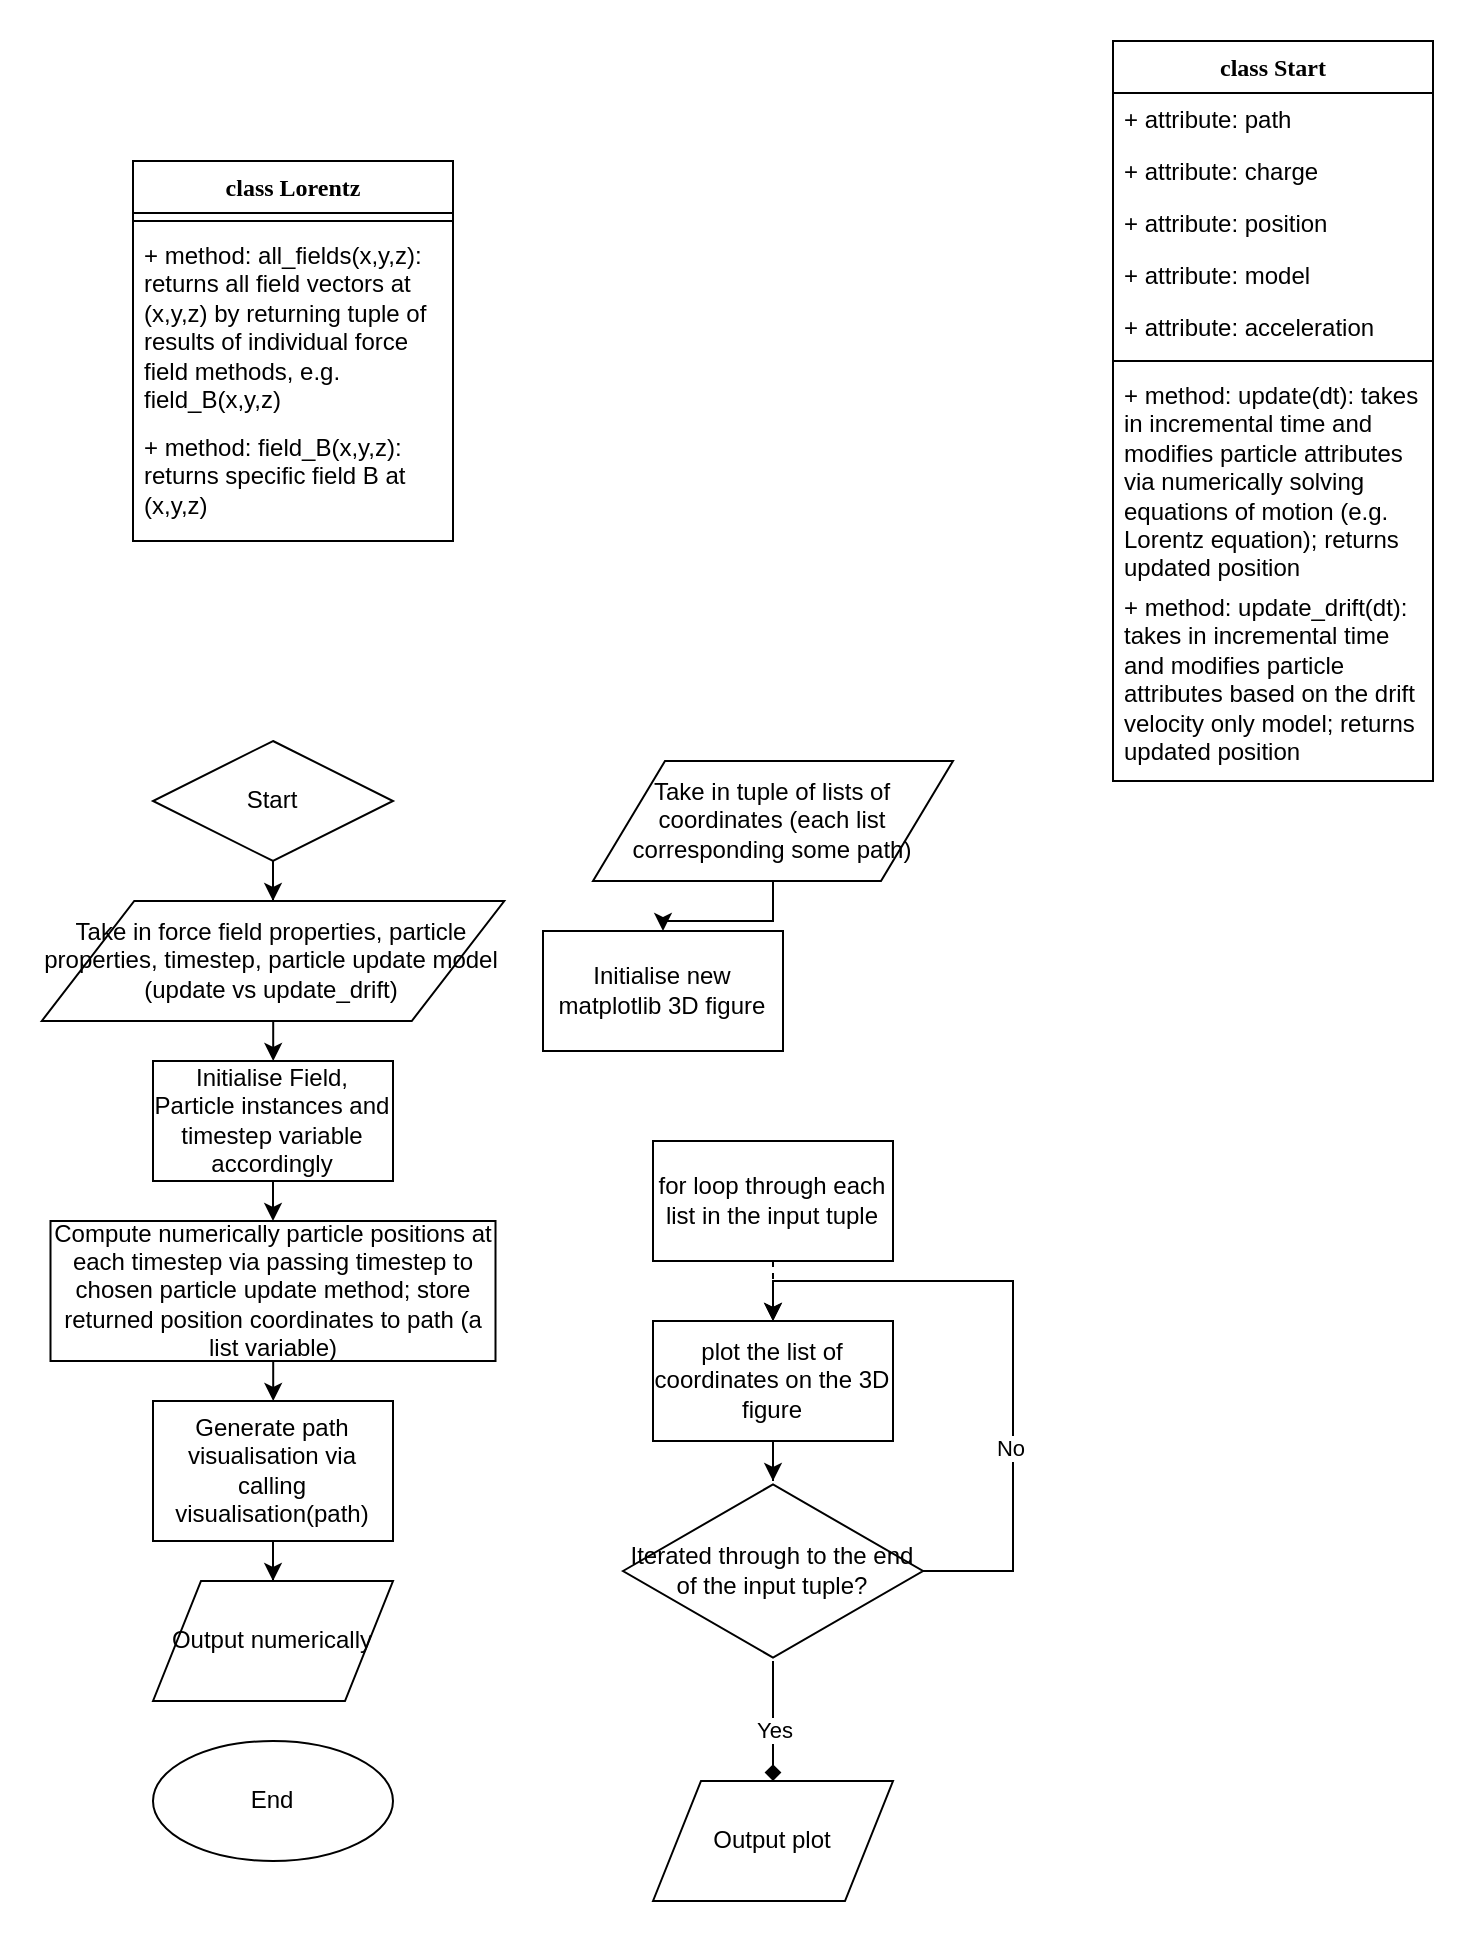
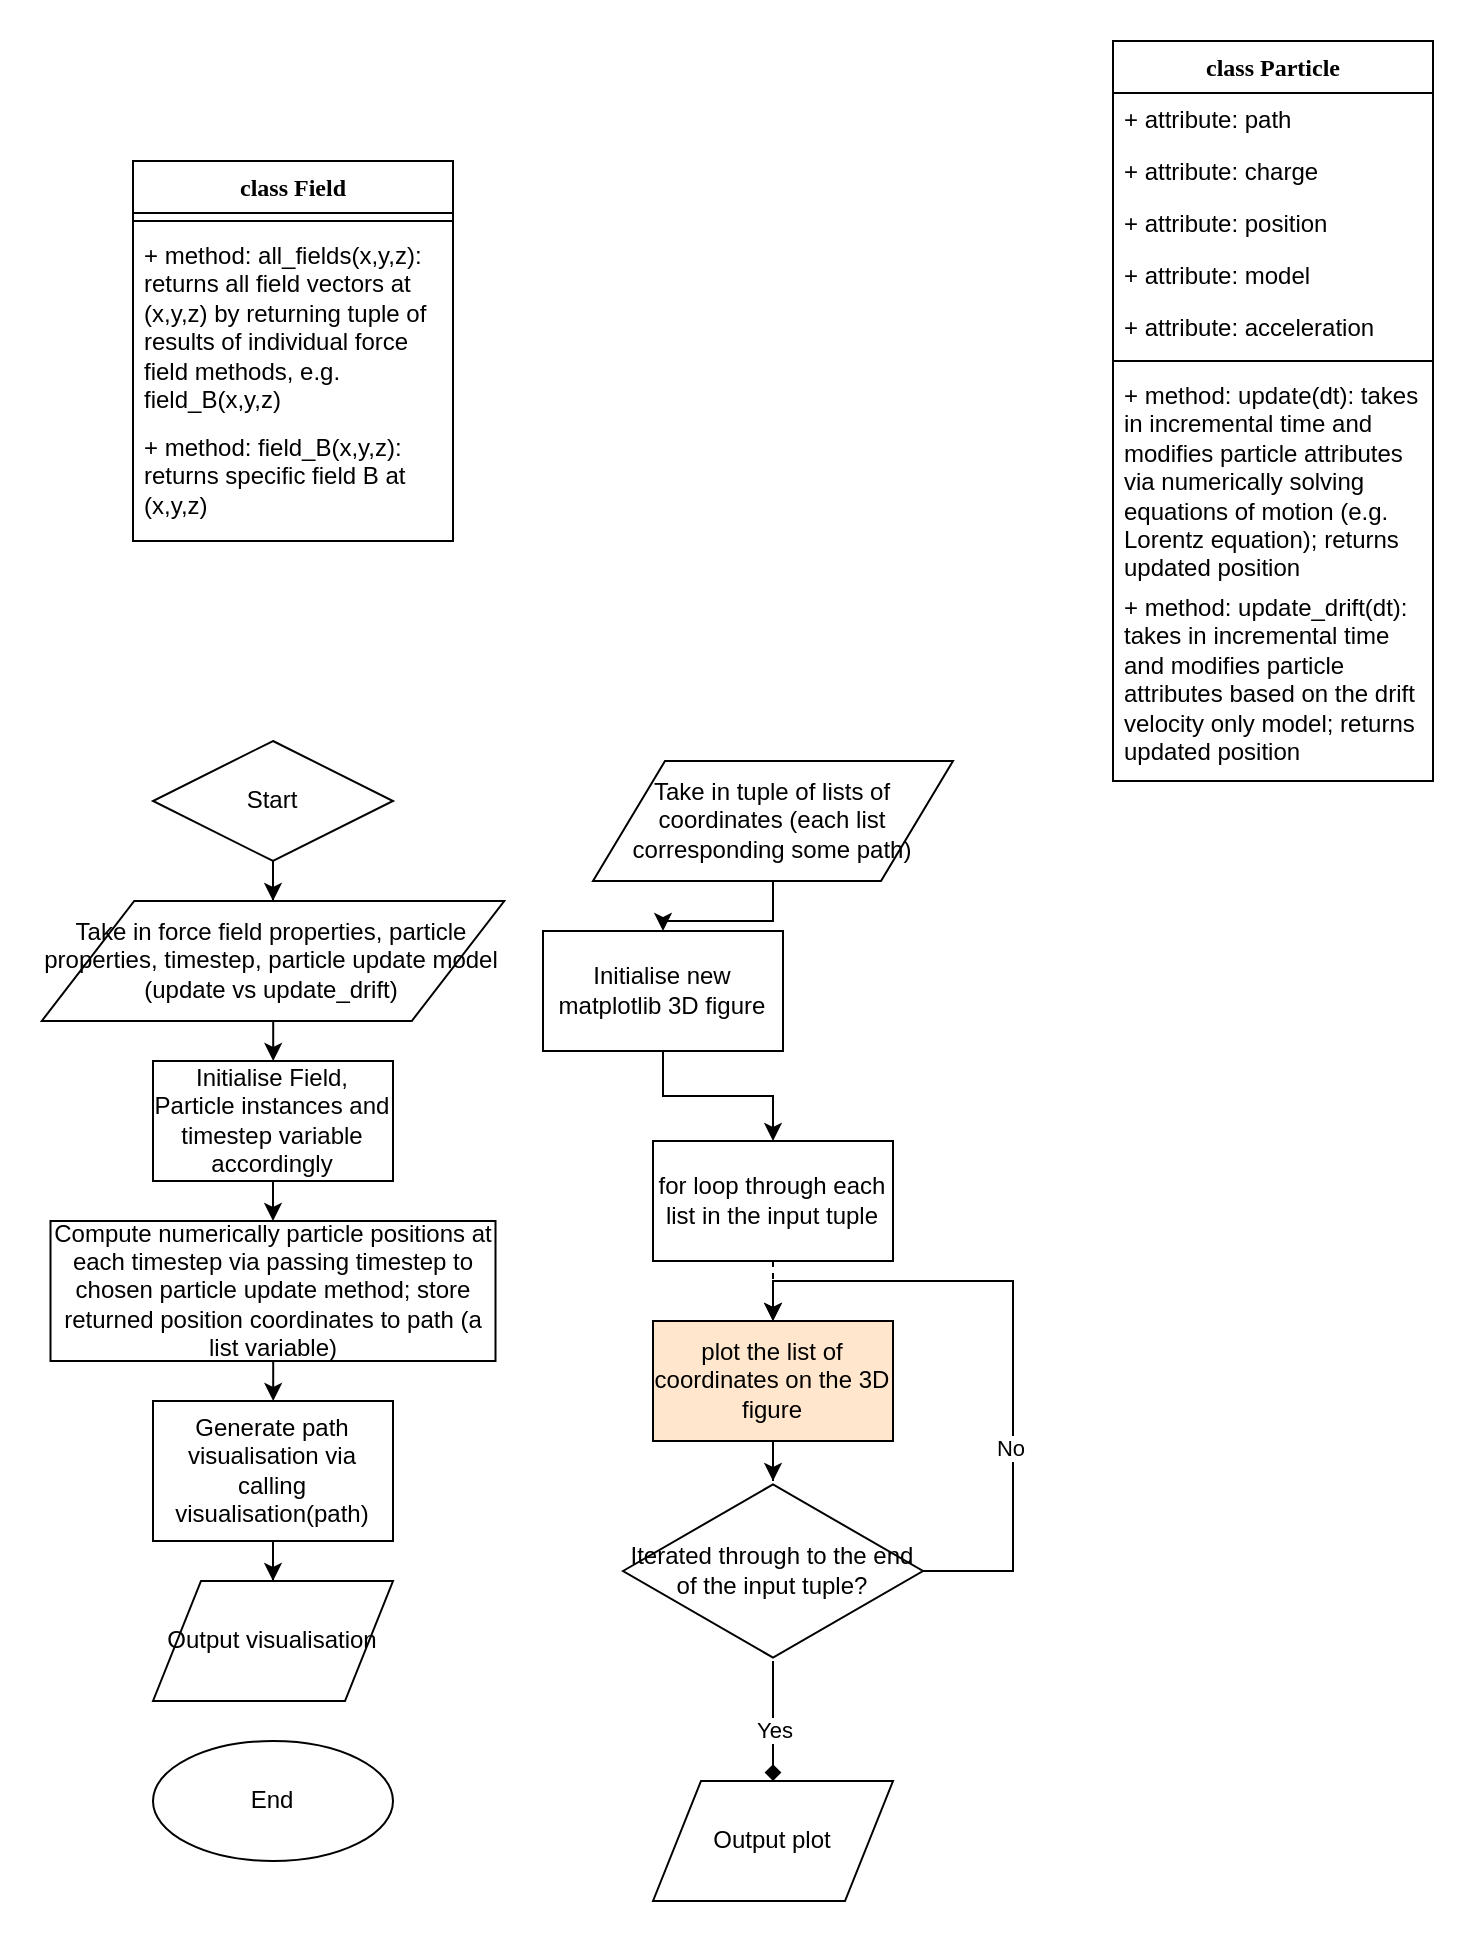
  <mxCell id="0" />
  <mxCell id="1" parent="0" />
- <mxCell id="2" value="class Lorentz" style="swimlane;html=1;fontStyle=1;align=center;verticalAlign=top;childLayout=stackLayout;horizontal=1;startSize=26;horizontalStack=0;resizeParent=1;resizeLast=0;collapsible=1;marginBottom=0;swimlaneFillColor=#ffffff;rounded=0;shadow=0;comic=0;labelBackgroundColor=none;strokeWidth=1;fillColor=none;fontFamily=Verdana;fontSize=12" parent="1" vertex="1"><mxGeometry x="66" y="80" width="160" height="190" as="geometry" /></mxCell>
+ <mxCell id="2" value="class Field" style="swimlane;html=1;fontStyle=1;align=center;verticalAlign=top;childLayout=stackLayout;horizontal=1;startSize=26;horizontalStack=0;resizeParent=1;resizeLast=0;collapsible=1;marginBottom=0;swimlaneFillColor=#ffffff;rounded=0;shadow=0;comic=0;labelBackgroundColor=none;strokeWidth=1;fillColor=none;fontFamily=Verdana;fontSize=12" parent="1" vertex="1"><mxGeometry x="66" y="80" width="160" height="190" as="geometry" /></mxCell>
  <mxCell id="3" value="" style="line;html=1;strokeWidth=1;fillColor=none;align=left;verticalAlign=middle;spacingTop=-1;spacingLeft=3;spacingRight=3;rotatable=0;labelPosition=right;points=[];portConstraint=eastwest;" parent="2" vertex="1"><mxGeometry y="26" width="160" height="8" as="geometry" /></mxCell>
  <mxCell id="4" value="+ method: all_fields(x,y,z): returns all field vectors at (x,y,z) by returning tuple of results of individual force field methods, e.g. field_B(x,y,z)" style="text;html=1;strokeColor=none;fillColor=none;align=left;verticalAlign=top;spacingLeft=4;spacingRight=4;whiteSpace=wrap;overflow=hidden;rotatable=0;points=[[0,0.5],[1,0.5]];portConstraint=eastwest;" parent="2" vertex="1"><mxGeometry y="34" width="160" height="96" as="geometry" /></mxCell>
  <mxCell id="5" value="+ method: field_B(x,y,z): returns specific field B at (x,y,z)" style="text;html=1;strokeColor=none;fillColor=none;align=left;verticalAlign=top;spacingLeft=4;spacingRight=4;whiteSpace=wrap;overflow=hidden;rotatable=0;points=[[0,0.5],[1,0.5]];portConstraint=eastwest;" parent="2" vertex="1"><mxGeometry y="130" width="160" height="60" as="geometry" /></mxCell>
  <mxCell id="6" value="" style="edgeStyle=orthogonalEdgeStyle;rounded=0;orthogonalLoop=1;jettySize=auto;html=1;entryX=0.5;entryY=0;entryDx=0;entryDy=0;" edge="1" parent="1" source="7" target="9"><mxGeometry relative="1" as="geometry"><mxPoint x="136" y="520" as="targetPoint" /></mxGeometry></mxCell>
  <mxCell id="7" value="Start" style="rhombus;whiteSpace=wrap;html=1;" vertex="1" parent="1"><mxGeometry x="76" y="370" width="120" height="60" as="geometry" /></mxCell>
  <mxCell id="8" value="" style="edgeStyle=orthogonalEdgeStyle;rounded=0;orthogonalLoop=1;jettySize=auto;html=1;entryX=0.5;entryY=0;entryDx=0;entryDy=0;" edge="1" parent="1" source="9" target="11"><mxGeometry relative="1" as="geometry"><mxPoint x="136" y="680" as="targetPoint" /></mxGeometry></mxCell>
  <mxCell id="9" value="Take in force field properties, particle properties, timestep, particle update model (update vs update_drift)" style="shape=parallelogram;perimeter=parallelogramPerimeter;whiteSpace=wrap;html=1;" vertex="1" parent="1"><mxGeometry x="20.38" y="450" width="231.25" height="60" as="geometry" /></mxCell>
  <mxCell id="10" value="" style="edgeStyle=orthogonalEdgeStyle;rounded=0;orthogonalLoop=1;jettySize=auto;html=1;" edge="1" parent="1" source="11" target="13"><mxGeometry relative="1" as="geometry" /></mxCell>
  <mxCell id="11" value="Initialise Field, Particle instances and timestep variable accordingly" style="rounded=0;whiteSpace=wrap;html=1;" vertex="1" parent="1"><mxGeometry x="76" y="530" width="120" height="60" as="geometry" /></mxCell>
  <mxCell id="12" value="" style="edgeStyle=orthogonalEdgeStyle;rounded=0;orthogonalLoop=1;jettySize=auto;html=1;" edge="1" parent="1" source="13" target="15"><mxGeometry relative="1" as="geometry" /></mxCell>
  <mxCell id="13" value="Compute numerically particle positions at each timestep via passing timestep to chosen particle update method; store returned position coordinates to path (a list variable)" style="rounded=0;whiteSpace=wrap;html=1;" vertex="1" parent="1"><mxGeometry x="24.75" y="610" width="222.5" height="70" as="geometry" /></mxCell>
  <mxCell id="14" value="" style="edgeStyle=orthogonalEdgeStyle;rounded=0;orthogonalLoop=1;jettySize=auto;html=1;" edge="1" parent="1" source="15" target="23"><mxGeometry relative="1" as="geometry" /></mxCell>
  <mxCell id="15" value="Generate path visualisation via calling visualisation(path)" style="rounded=0;whiteSpace=wrap;html=1;" vertex="1" parent="1"><mxGeometry x="76" y="700" width="120" height="70" as="geometry" /></mxCell>
  <mxCell id="16" value="End" style="ellipse;whiteSpace=wrap;html=1;" vertex="1" parent="1"><mxGeometry x="76" y="870" width="120" height="60" as="geometry" /></mxCell>
  <mxCell id="17" value="" style="edgeStyle=orthogonalEdgeStyle;rounded=0;orthogonalLoop=1;jettySize=auto;html=1;entryX=0.5;entryY=0;entryDx=0;entryDy=0;" edge="1" parent="1" source="18" target="25"><mxGeometry relative="1" as="geometry"><mxPoint x="386" y="460" as="targetPoint" /></mxGeometry></mxCell>
  <mxCell id="18" value="Take in tuple of lists of coordinates (each list corresponding some path)" style="shape=parallelogram;perimeter=parallelogramPerimeter;whiteSpace=wrap;html=1;" vertex="1" parent="1"><mxGeometry x="296" y="380" width="180" height="60" as="geometry" /></mxCell>
  <mxCell id="19" value="" style="edgeStyle=orthogonalEdgeStyle;rounded=0;orthogonalLoop=1;jettySize=auto;html=1;dashed=1;" edge="1" parent="1" source="20" target="22"><mxGeometry relative="1" as="geometry" /></mxCell>
  <mxCell id="20" value="for loop through each list in the input tuple" style="rounded=0;whiteSpace=wrap;html=1;" vertex="1" parent="1"><mxGeometry x="326" y="570" width="120" height="60" as="geometry" /></mxCell>
  <mxCell id="21" value="" style="edgeStyle=orthogonalEdgeStyle;rounded=0;orthogonalLoop=1;jettySize=auto;html=1;" edge="1" parent="1" source="22" target="30"><mxGeometry relative="1" as="geometry" /></mxCell>
- <mxCell id="22" value="plot the list of coordinates on the 3D figure" style="rounded=0;whiteSpace=wrap;html=1;" vertex="1" parent="1"><mxGeometry x="326" y="660" width="120" height="60" as="geometry" /></mxCell>
- <mxCell id="23" value="Output numerically" style="shape=parallelogram;perimeter=parallelogramPerimeter;whiteSpace=wrap;html=1;" vertex="1" parent="1"><mxGeometry x="76" y="790" width="120" height="60" as="geometry" /></mxCell>
+ <mxCell id="22" value="plot the list of coordinates on the 3D figure" style="rounded=0;whiteSpace=wrap;html=1;fillColor=#ffe6cc;" vertex="1" parent="1"><mxGeometry x="326" y="660" width="120" height="60" as="geometry" /></mxCell>
+ <mxCell id="23" value="Output visualisation" style="shape=parallelogram;perimeter=parallelogramPerimeter;whiteSpace=wrap;html=1;" vertex="1" parent="1"><mxGeometry x="76" y="790" width="120" height="60" as="geometry" /></mxCell>
+ <mxCell id="24" value="" style="edgeStyle=orthogonalEdgeStyle;rounded=0;orthogonalLoop=1;jettySize=auto;html=1;" edge="1" parent="1" source="25" target="20"><mxGeometry relative="1" as="geometry" /></mxCell>
  <mxCell id="25" value="Initialise new matplotlib 3D figure" style="rounded=0;whiteSpace=wrap;html=1;" vertex="1" parent="1"><mxGeometry x="271" y="465" width="120" height="60" as="geometry" /></mxCell>
  <mxCell id="26" value="" style="edgeStyle=orthogonalEdgeStyle;rounded=0;orthogonalLoop=1;jettySize=auto;html=1;entryX=0.5;entryY=0;entryDx=0;entryDy=0;" edge="1" parent="1" source="30" target="22"><mxGeometry relative="1" as="geometry"><mxPoint x="541" y="785" as="targetPoint" /><Array as="points"><mxPoint x="506" y="785" /><mxPoint x="506" y="640" /><mxPoint x="386" y="640" /></Array></mxGeometry></mxCell>
  <mxCell id="27" value="No" style="edgeLabel;html=1;align=center;verticalAlign=middle;resizable=0;points=[];" vertex="1" connectable="0" parent="26"><mxGeometry x="-0.351" y="2" relative="1" as="geometry"><mxPoint as="offset" /></mxGeometry></mxCell>
  <mxCell id="28" value="" style="edgeStyle=orthogonalEdgeStyle;rounded=0;orthogonalLoop=1;jettySize=auto;html=1;entryX=0.5;entryY=0;entryDx=0;entryDy=0;endArrow=diamond;" edge="1" parent="1" source="30" target="31"><mxGeometry relative="1" as="geometry"><mxPoint x="386" y="900" as="targetPoint" /></mxGeometry></mxCell>
  <mxCell id="29" value="Yes" style="edgeLabel;html=1;align=center;verticalAlign=middle;resizable=0;points=[];" vertex="1" connectable="0" parent="28"><mxGeometry x="-0.607" y="-2" relative="1" as="geometry"><mxPoint x="2" y="22" as="offset" /></mxGeometry></mxCell>
  <mxCell id="30" value="Iterated through to the end of the input tuple?" style="html=1;whiteSpace=wrap;aspect=fixed;shape=isoRectangle;" vertex="1" parent="1"><mxGeometry x="311" y="740" width="150" height="90" as="geometry" /></mxCell>
  <mxCell id="31" value="Output plot" style="shape=parallelogram;perimeter=parallelogramPerimeter;whiteSpace=wrap;html=1;" vertex="1" parent="1"><mxGeometry x="326" y="890" width="120" height="60" as="geometry" /></mxCell>
- <mxCell id="32" value="class Start" style="swimlane;html=1;fontStyle=1;align=center;verticalAlign=top;childLayout=stackLayout;horizontal=1;startSize=26;horizontalStack=0;resizeParent=1;resizeLast=0;collapsible=1;marginBottom=0;swimlaneFillColor=#ffffff;rounded=0;shadow=0;comic=0;labelBackgroundColor=none;strokeWidth=1;fillColor=none;fontFamily=Verdana;fontSize=12" parent="1" vertex="1"><mxGeometry x="556" y="20" width="160" height="370" as="geometry" /></mxCell>
+ <mxCell id="32" value="class Particle" style="swimlane;html=1;fontStyle=1;align=center;verticalAlign=top;childLayout=stackLayout;horizontal=1;startSize=26;horizontalStack=0;resizeParent=1;resizeLast=0;collapsible=1;marginBottom=0;swimlaneFillColor=#ffffff;rounded=0;shadow=0;comic=0;labelBackgroundColor=none;strokeWidth=1;fillColor=none;fontFamily=Verdana;fontSize=12" parent="1" vertex="1"><mxGeometry x="556" y="20" width="160" height="370" as="geometry" /></mxCell>
  <mxCell id="33" value="+ attribute: path" style="text;html=1;strokeColor=none;fillColor=none;align=left;verticalAlign=top;spacingLeft=4;spacingRight=4;whiteSpace=wrap;overflow=hidden;rotatable=0;points=[[0,0.5],[1,0.5]];portConstraint=eastwest;" parent="32" vertex="1"><mxGeometry y="26" width="160" height="26" as="geometry" /></mxCell>
  <mxCell id="34" value="+ attribute: charge" style="text;html=1;strokeColor=none;fillColor=none;align=left;verticalAlign=top;spacingLeft=4;spacingRight=4;whiteSpace=wrap;overflow=hidden;rotatable=0;points=[[0,0.5],[1,0.5]];portConstraint=eastwest;" parent="32" vertex="1"><mxGeometry y="52" width="160" height="26" as="geometry" /></mxCell>
  <mxCell id="35" value="+ attribute: position" style="text;html=1;strokeColor=none;fillColor=none;align=left;verticalAlign=top;spacingLeft=4;spacingRight=4;whiteSpace=wrap;overflow=hidden;rotatable=0;points=[[0,0.5],[1,0.5]];portConstraint=eastwest;" parent="32" vertex="1"><mxGeometry y="78" width="160" height="26" as="geometry" /></mxCell>
  <mxCell id="36" value="+ attribute: model" style="text;html=1;strokeColor=none;fillColor=none;align=left;verticalAlign=top;spacingLeft=4;spacingRight=4;whiteSpace=wrap;overflow=hidden;rotatable=0;points=[[0,0.5],[1,0.5]];portConstraint=eastwest;" parent="32" vertex="1"><mxGeometry y="104" width="160" height="26" as="geometry" /></mxCell>
  <mxCell id="37" value="+ attribute: acceleration" style="text;html=1;strokeColor=none;fillColor=none;align=left;verticalAlign=top;spacingLeft=4;spacingRight=4;whiteSpace=wrap;overflow=hidden;rotatable=0;points=[[0,0.5],[1,0.5]];portConstraint=eastwest;" vertex="1" parent="32"><mxGeometry y="130" width="160" height="26" as="geometry" /></mxCell>
  <mxCell id="38" value="" style="line;html=1;strokeWidth=1;fillColor=none;align=left;verticalAlign=middle;spacingTop=-1;spacingLeft=3;spacingRight=3;rotatable=0;labelPosition=right;points=[];portConstraint=eastwest;" parent="32" vertex="1"><mxGeometry y="156" width="160" height="8" as="geometry" /></mxCell>
  <mxCell id="39" value="+ method: update(dt): takes in incremental time and modifies particle attributes via numerically solving equations of motion (e.g. Lorentz equation); returns updated position" style="text;html=1;strokeColor=none;fillColor=none;align=left;verticalAlign=top;spacingLeft=4;spacingRight=4;whiteSpace=wrap;overflow=hidden;rotatable=0;points=[[0,0.5],[1,0.5]];portConstraint=eastwest;" parent="32" vertex="1"><mxGeometry y="164" width="160" height="106" as="geometry" /></mxCell>
  <mxCell id="40" value="+ method: update_drift(dt): takes in incremental time and modifies particle attributes based on the drift velocity only model; returns updated position&lt;br&gt;" style="text;html=1;strokeColor=none;fillColor=none;align=left;verticalAlign=top;spacingLeft=4;spacingRight=4;whiteSpace=wrap;overflow=hidden;rotatable=0;points=[[0,0.5],[1,0.5]];portConstraint=eastwest;" vertex="1" parent="32"><mxGeometry y="270" width="160" height="100" as="geometry" /></mxCell>
